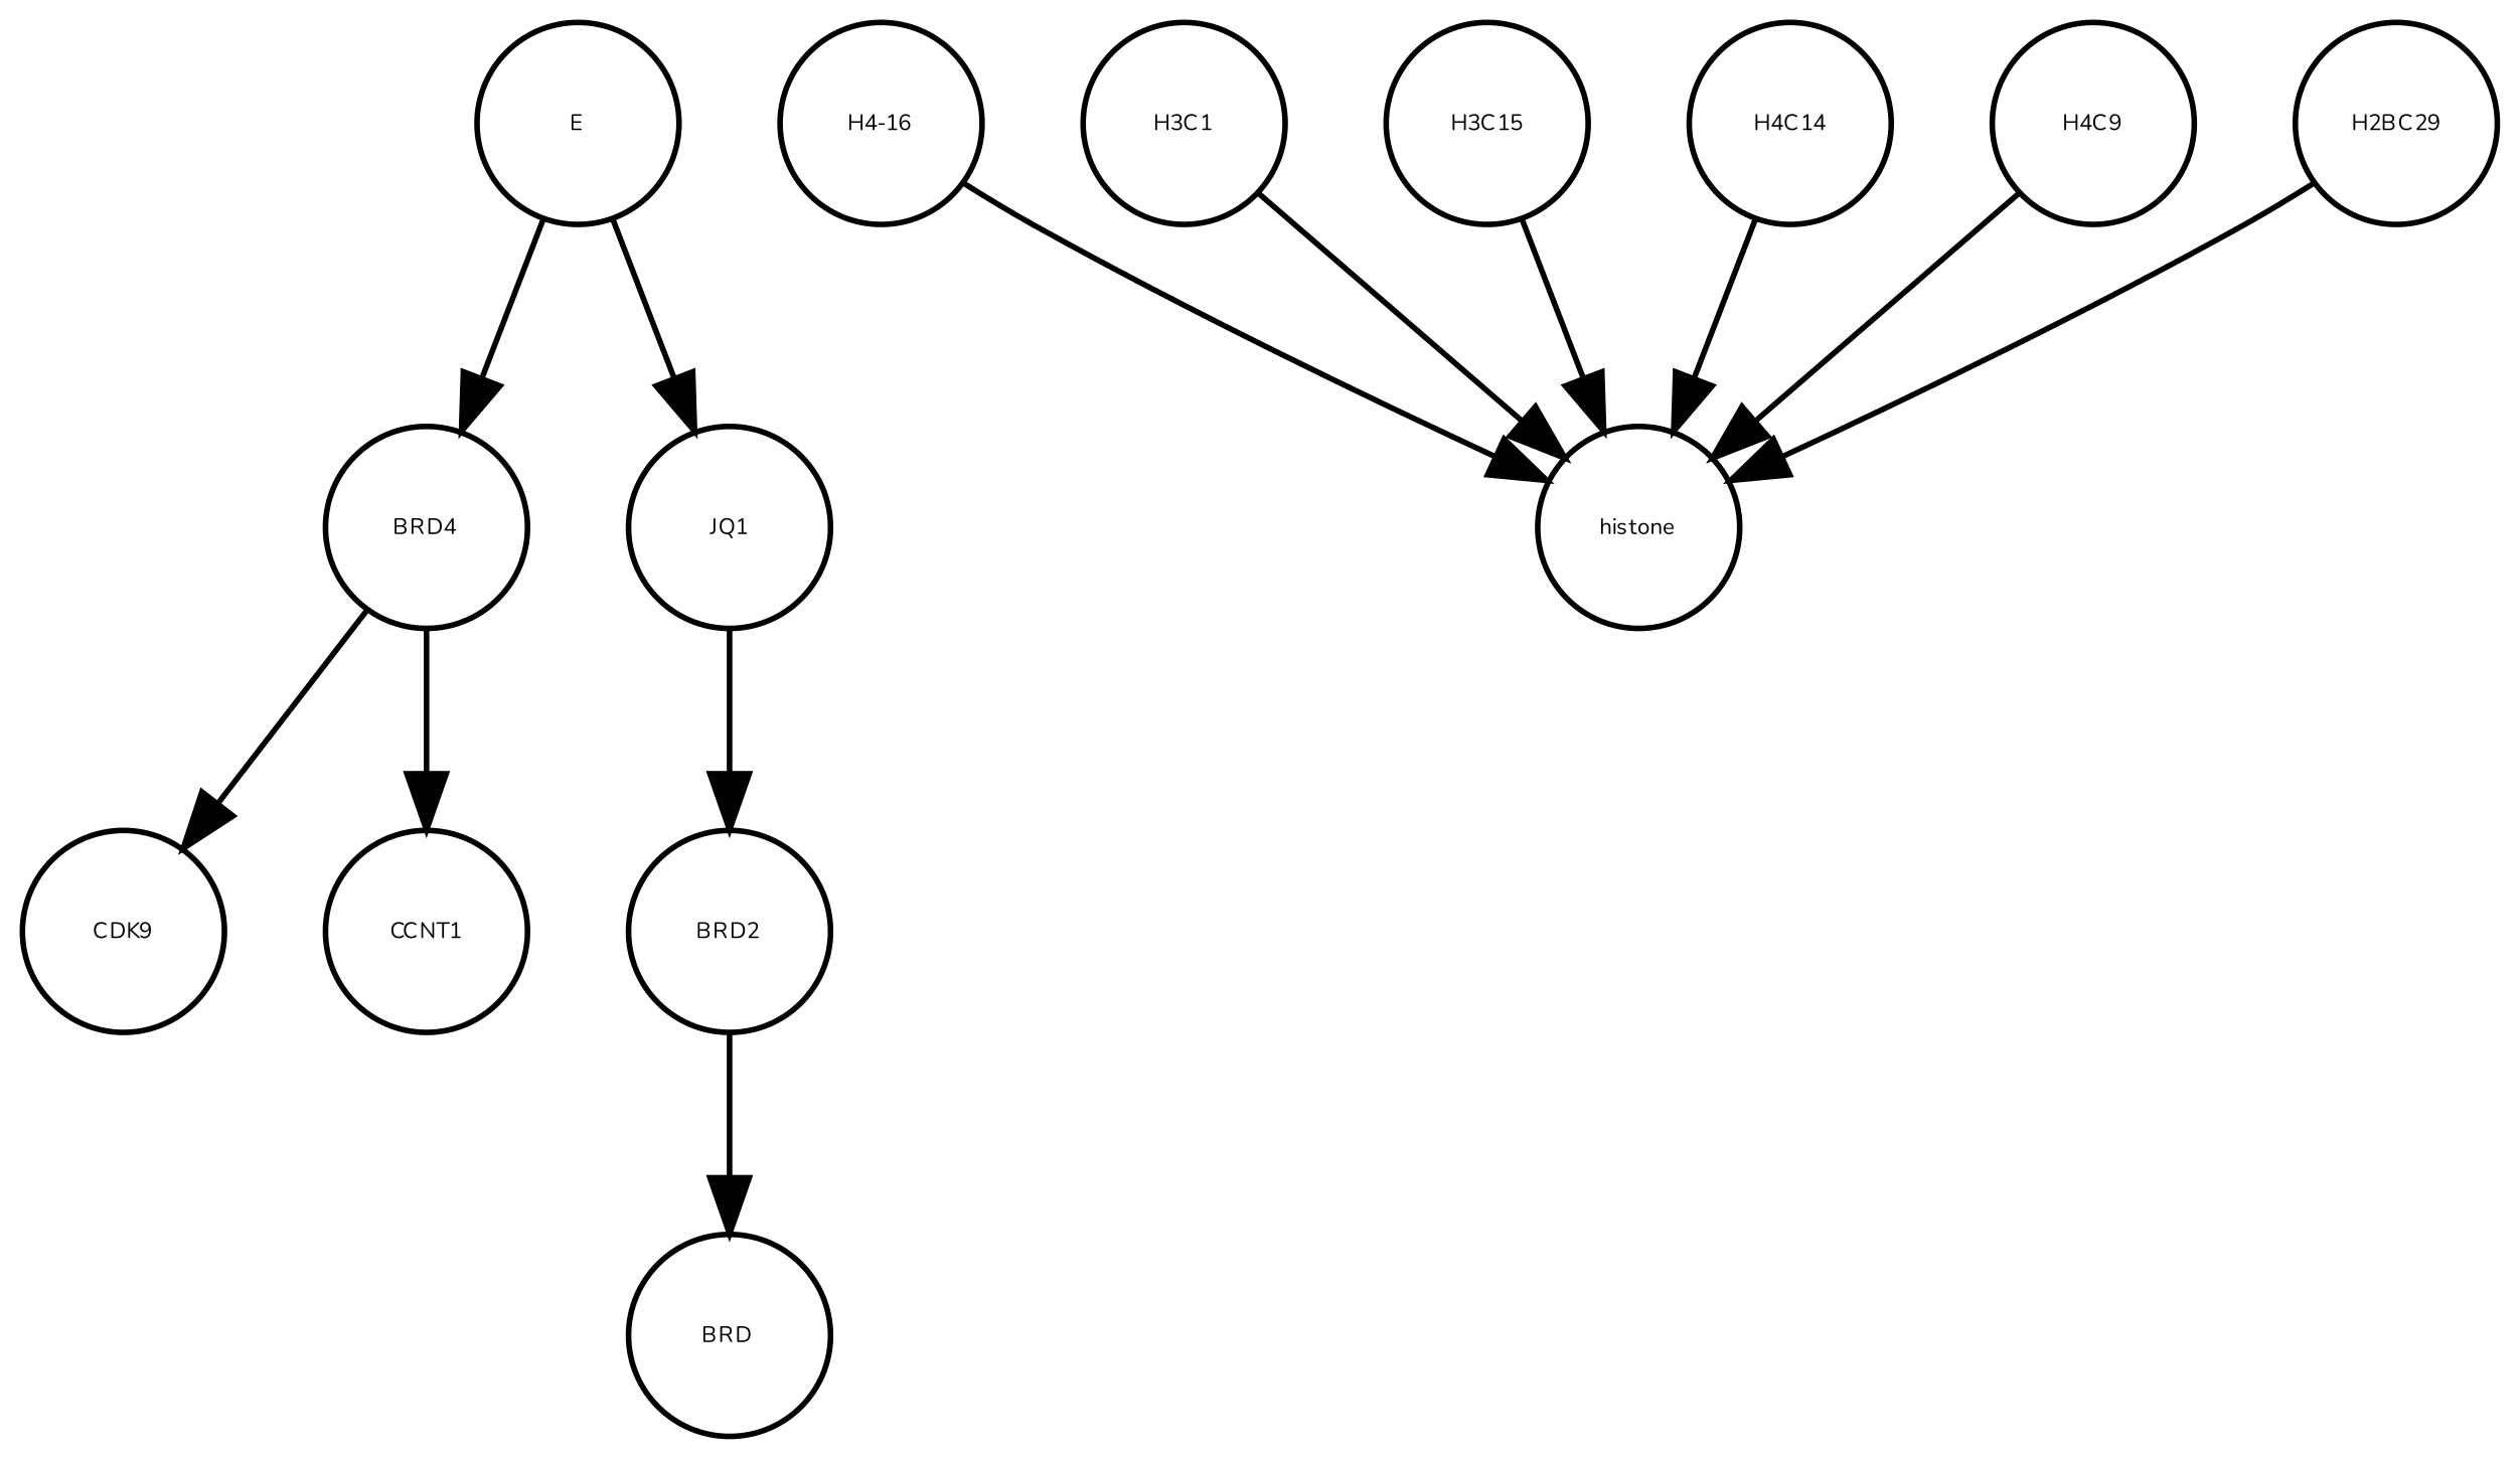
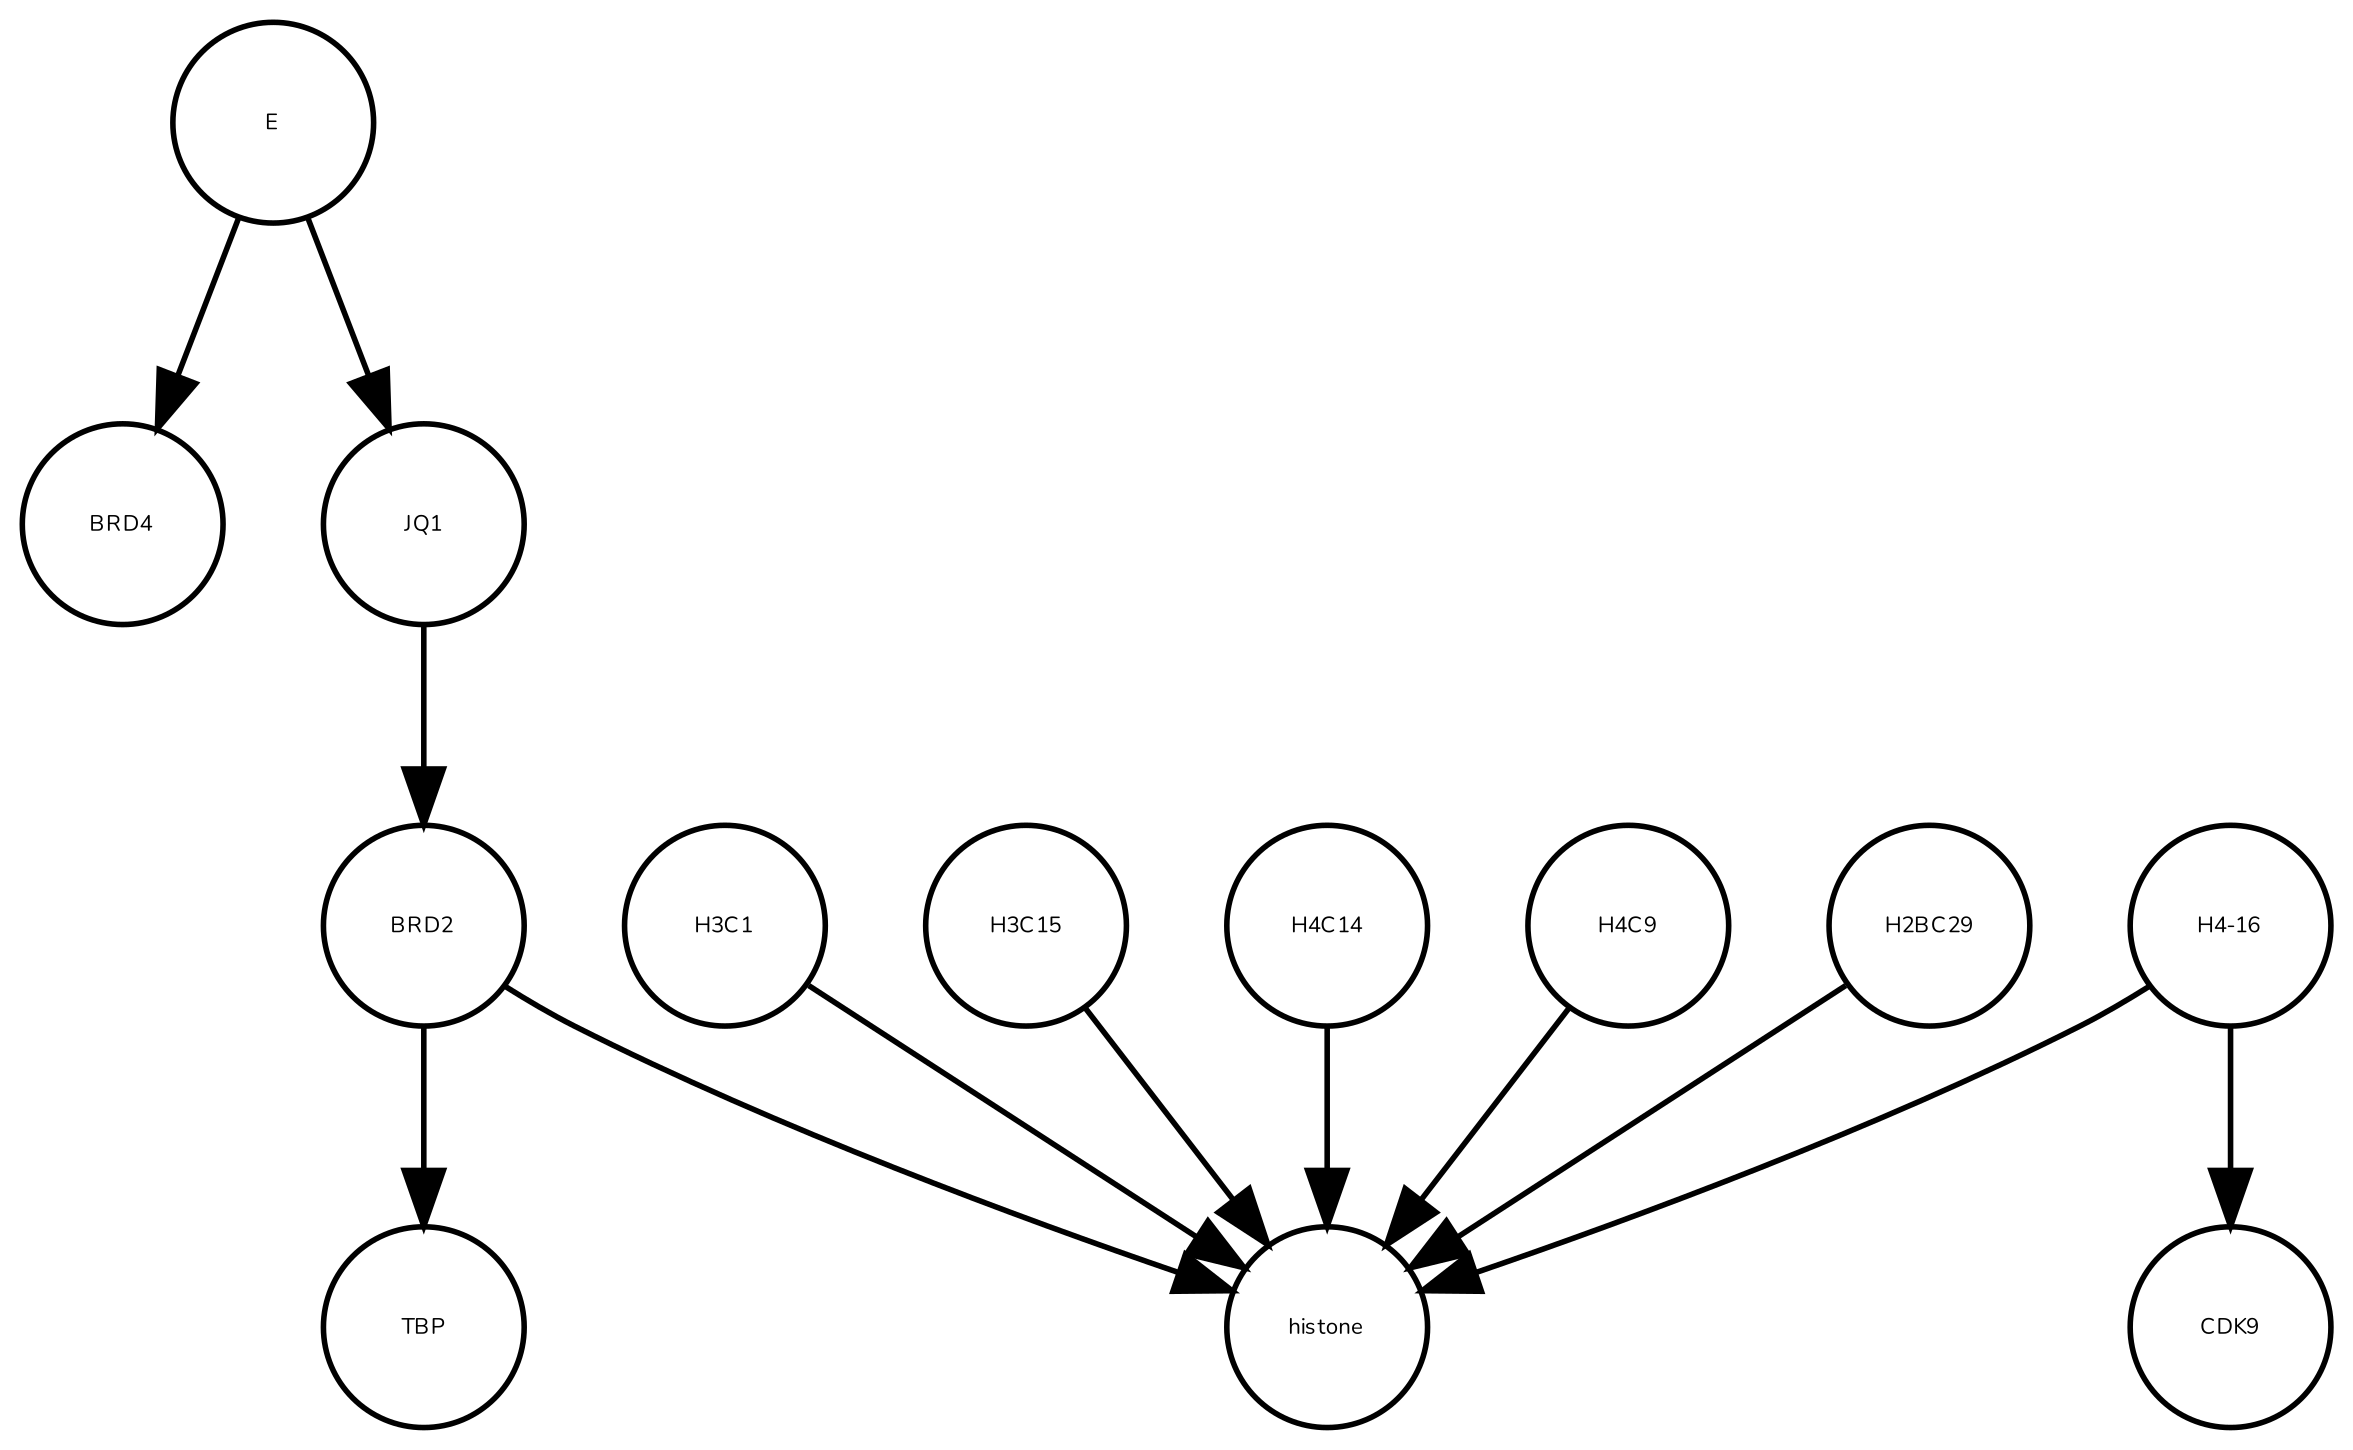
  strict digraph {
    fontname=Nunito
    node [bipartite=0 cls=macromolecule fontname=Nunito fontsize=4 shape=circle]
    edge [fontname=Nunito interaction_type=production]
    n1 [label=BRD4]
    n2 [label=CDK9]
-   n3 [label=CCNT1]
    n4 [cls=complex label=histone]
    n5 [label=BRD2]
-   n6 [label=BRD]
+   n6 [label=TBP]
    n7 [label="H4-16"]
    n8 [label=H3C1]
    n9 [label=H3C15]
    n10 [label=JQ1]
    n11 [annotation=urn_miriam_ncbiprotein_BCD58755 label=E]
    n12 [label=H4C14]
    n13 [label=H4C9]
    n14 [label=H2BC29]
-   n1 -> n2 [annotation=urn_miriam_taxonomy_10090 interaction_type=catalysis]
-   n1 -> n3 [interaction_type=catalysis]
+   n7 -> n2 [annotation=urn_miriam_taxonomy_10090 interaction_type=catalysis]
+   n5 -> n4 [annotation="urn_miriam_doi_10.1038%2Fnsmb.3228.|urn_miriam_doi_10.1016%2Fj.molcel.2008.01.018" interaction_type=catalysis]
    n5 -> n6 [annotation="urn_miriam_doi_10.1007%2Fs11010-006-9223-6" interaction_type=catalysis]
    n7 -> n4
    n8 -> n4
    n9 -> n4
    n10 -> n5 [annotation="urn_miriam_doi_10.1038%2Fs41586-020-2286-9|urn_miriam_doi_10.1080%2F15592294.2018.1469891" interaction_type=inhibition]
    n11 -> n1 [annotation="urn_miriam_doi_10.1038%2Fs41586-020-2286-9" interaction_type=inhibition]
    n11 -> n10 [annotation="urn_miriam_doi_10.1038%2Fs41586-020-2286-9|urn_miriam_doi_10.1080%2F15592294.2018.1469891" interaction_type=inhibition]
    n12 -> n4
    n13 -> n4
    n14 -> n4
  }
